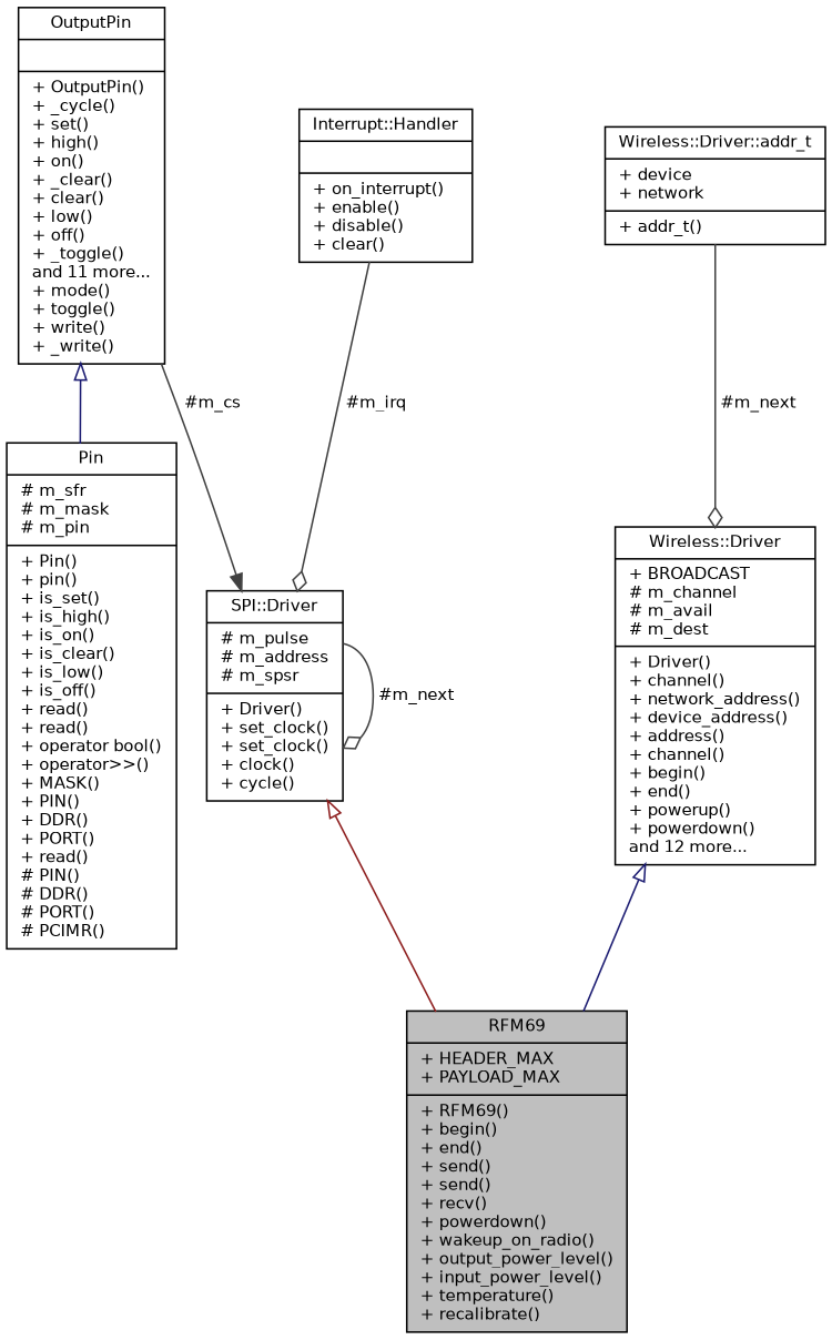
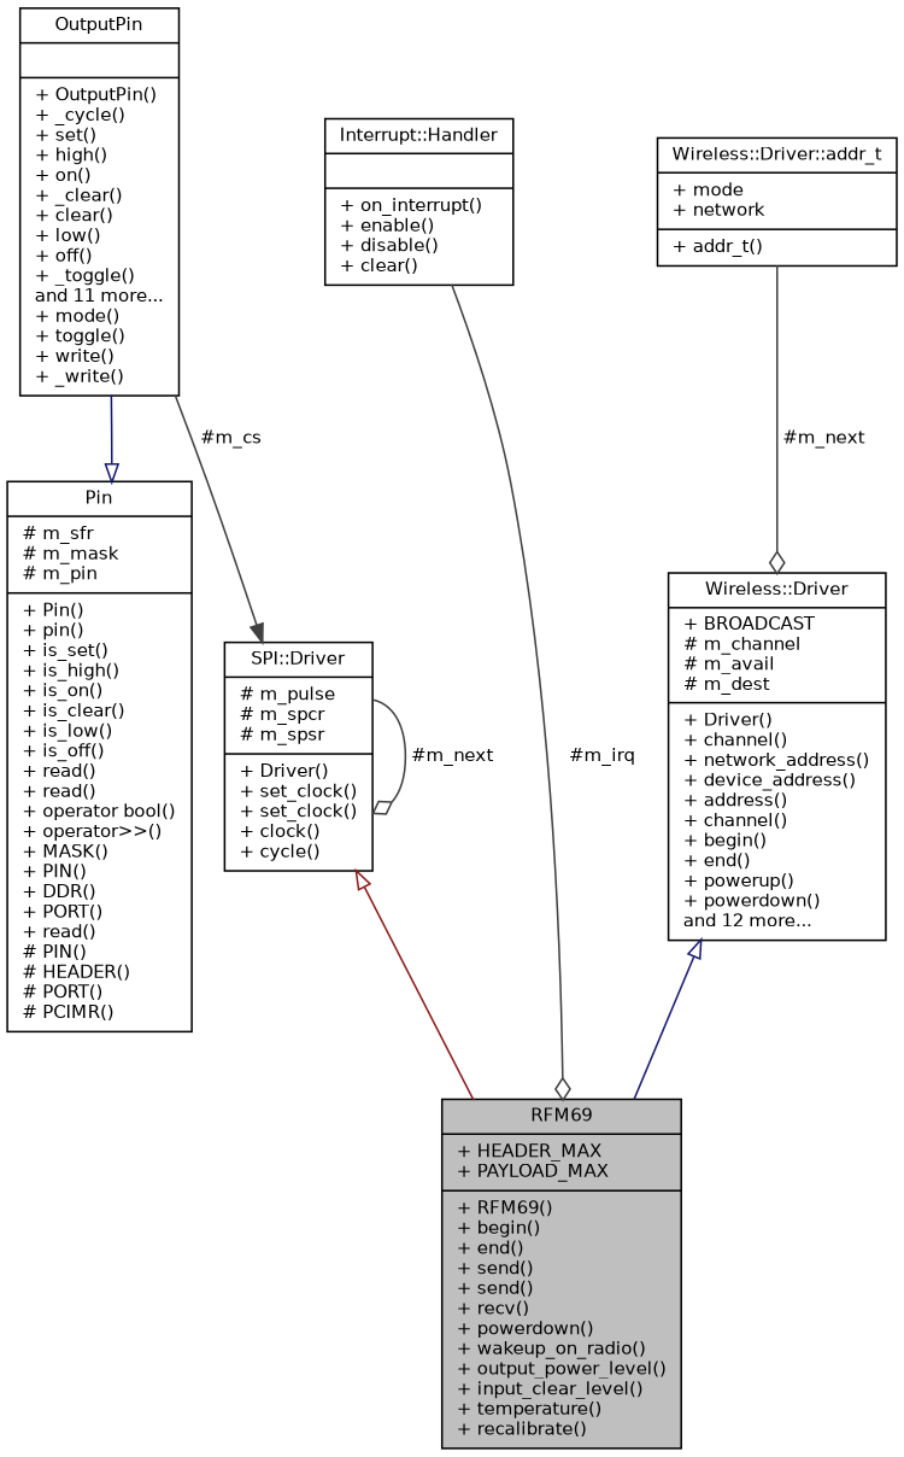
  digraph {
    node [color=black fillcolor=white fontname=Helvetica fontsize=10 shape=record style=filled]
    edge [color=grey25 fontname=Helvetica fontsize=10 labelfontname=Helvetica labelfontsize=10 style=solid]
-   n1 [fillcolor=grey75 fontcolor=black height=0.2 label="{RFM69\n|+ HEADER_MAX\l+ PAYLOAD_MAX\l|+ RFM69()\l+ begin()\l+ end()\l+ send()\l+ send()\l+ recv()\l+ powerdown()\l+ wakeup_on_radio()\l+ output_power_level()\l+ input_power_level()\l+ temperature()\l+ recalibrate()\l}" width=0.4]
-   n2 [height=0.2 label="{SPI::Driver\n|# m_pulse\l# m_address\l# m_spsr\l|+ Driver()\l+ set_clock()\l+ set_clock()\l+ clock()\l+ cycle()\l}" width=0.4]
+   n1 [fillcolor=grey75 fontcolor=black height=0.2 label="{RFM69\n|+ HEADER_MAX\l+ PAYLOAD_MAX\l|+ RFM69()\l+ begin()\l+ end()\l+ send()\l+ send()\l+ recv()\l+ powerdown()\l+ wakeup_on_radio()\l+ output_power_level()\l+ input_clear_level()\l+ temperature()\l+ recalibrate()\l}" width=0.4]
+   n2 [height=0.2 label="{SPI::Driver\n|# m_pulse\l# m_spcr\l# m_spsr\l|+ Driver()\l+ set_clock()\l+ set_clock()\l+ clock()\l+ cycle()\l}" width=0.4]
    n3 [height=0.2 label="{OutputPin\n||+ OutputPin()\l+ _cycle()\l+ set()\l+ high()\l+ on()\l+ _clear()\l+ clear()\l+ low()\l+ off()\l+ _toggle()\land 11 more...\l+ mode()\l+ toggle()\l+ write()\l+ _write()\l}" width=0.4]
-   n4 [height=0.2 label="{Pin\n|# m_sfr\l# m_mask\l# m_pin\l|+ Pin()\l+ pin()\l+ is_set()\l+ is_high()\l+ is_on()\l+ is_clear()\l+ is_low()\l+ is_off()\l+ read()\l+ read()\l+ operator bool()\l+ operator\>\>()\l+ MASK()\l+ PIN()\l+ DDR()\l+ PORT()\l+ read()\l# PIN()\l# DDR()\l# PORT()\l# PCIMR()\l}" width=0.4]
+   n4 [height=0.2 label="{Pin\n|# m_sfr\l# m_mask\l# m_pin\l|+ Pin()\l+ pin()\l+ is_set()\l+ is_high()\l+ is_on()\l+ is_clear()\l+ is_low()\l+ is_off()\l+ read()\l+ read()\l+ operator bool()\l+ operator\>\>()\l+ MASK()\l+ PIN()\l+ DDR()\l+ PORT()\l+ read()\l# PIN()\l# HEADER()\l# PORT()\l# PCIMR()\l}" width=0.4]
    n5 [height=0.2 label="{Interrupt::Handler\n||+ on_interrupt()\l+ enable()\l+ disable()\l+ clear()\l}" width=0.4]
    n6 [height=0.2 label="{Wireless::Driver\n|+ BROADCAST\l# m_channel\l# m_avail\l# m_dest\l|+ Driver()\l+ channel()\l+ network_address()\l+ device_address()\l+ address()\l+ channel()\l+ begin()\l+ end()\l+ powerup()\l+ powerdown()\land 12 more...\l}" width=0.4]
-   n7 [height=0.2 label="{Wireless::Driver::addr_t\n|+ device\l+ network\l|+ addr_t()\l}" width=0.4]
+   n7 [height=0.2 label="{Wireless::Driver::addr_t\n|+ mode\l+ network\l|+ addr_t()\l}" width=0.4]
    n2 -> n1 [arrowtail=onormal color=firebrick4 dir=back]
    n2 -> n2 [arrowhead=odiamond label=" #m_next"]
    n3 -> n2 [arrowhead=normal label=" #m_cs"]
-   n3 -> n4 [arrowtail=onormal color=midnightblue dir=back]
-   n5 -> n2 [arrowhead=odiamond label=" #m_irq"]
+   n4 -> n3 [arrowtail=onormal color=midnightblue dir=back]
+   n5 -> n1 [arrowhead=odiamond label=" #m_irq"]
    n6 -> n1 [arrowtail=onormal color=midnightblue dir=back]
    n7 -> n6 [arrowhead=odiamond label=" #m_next"]
  }
